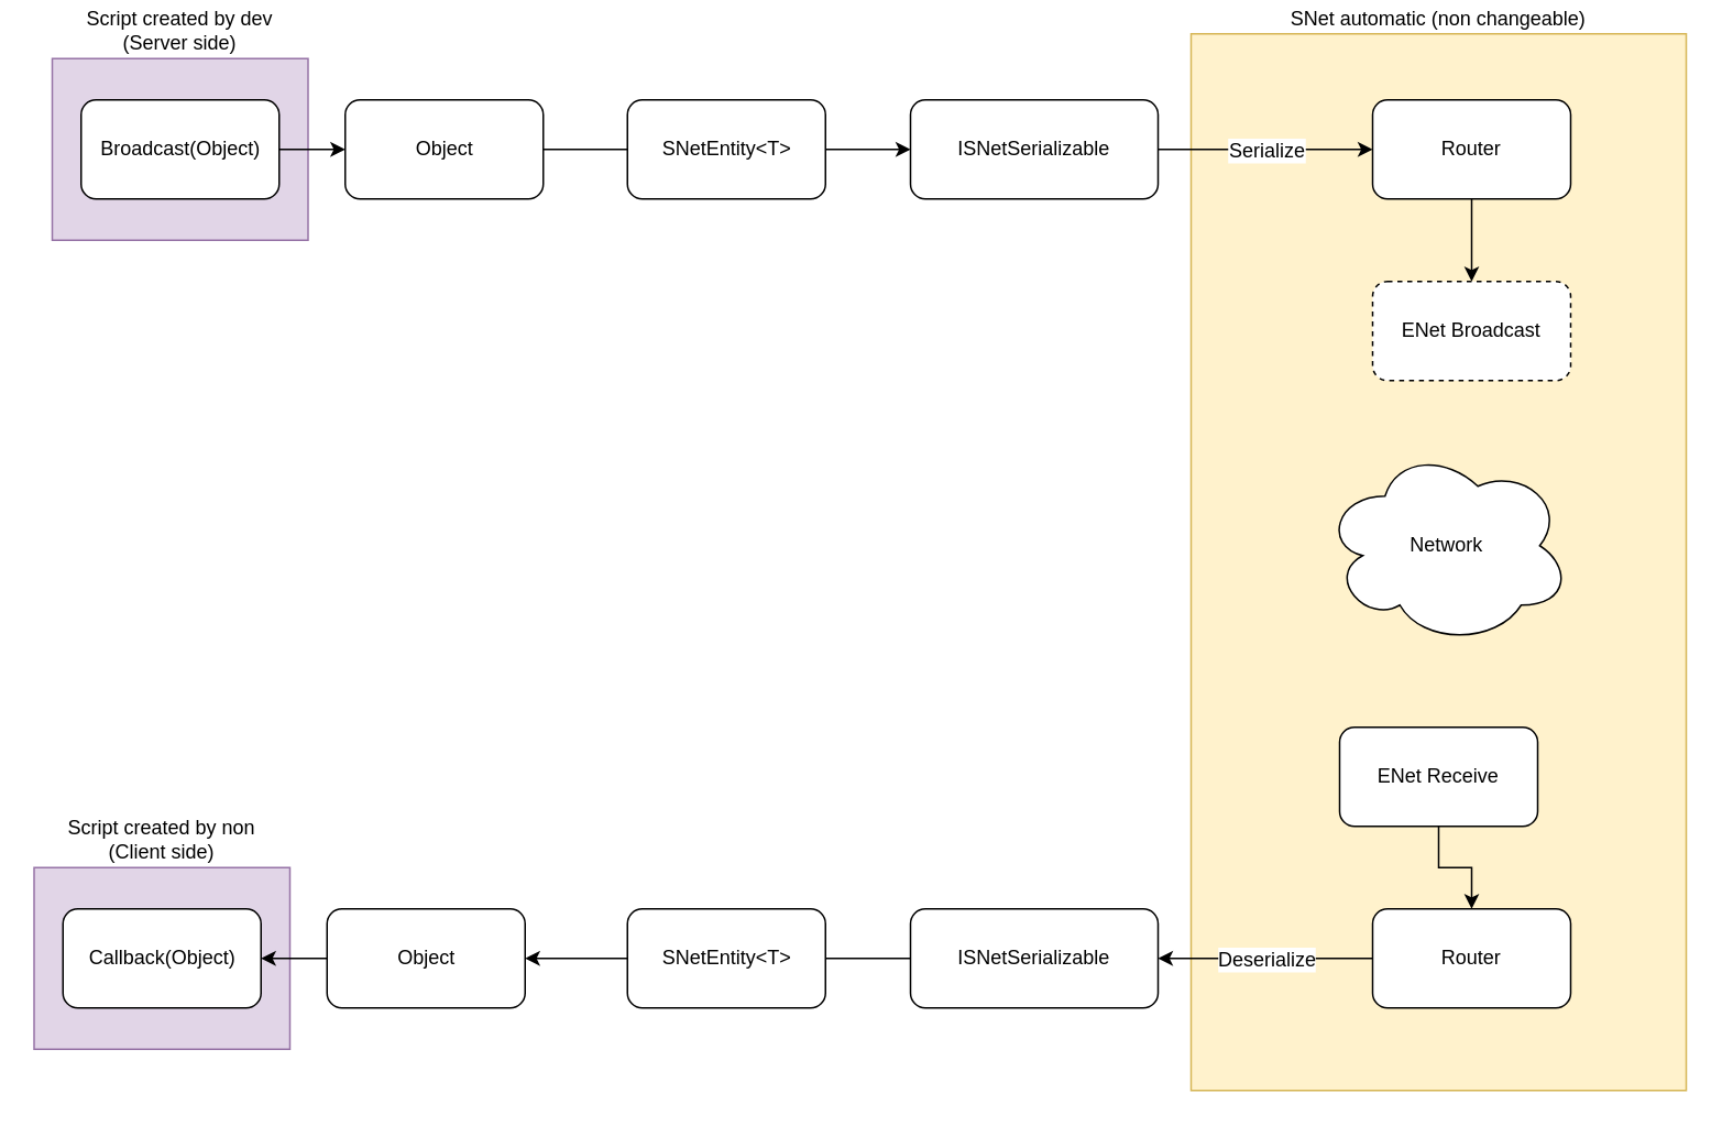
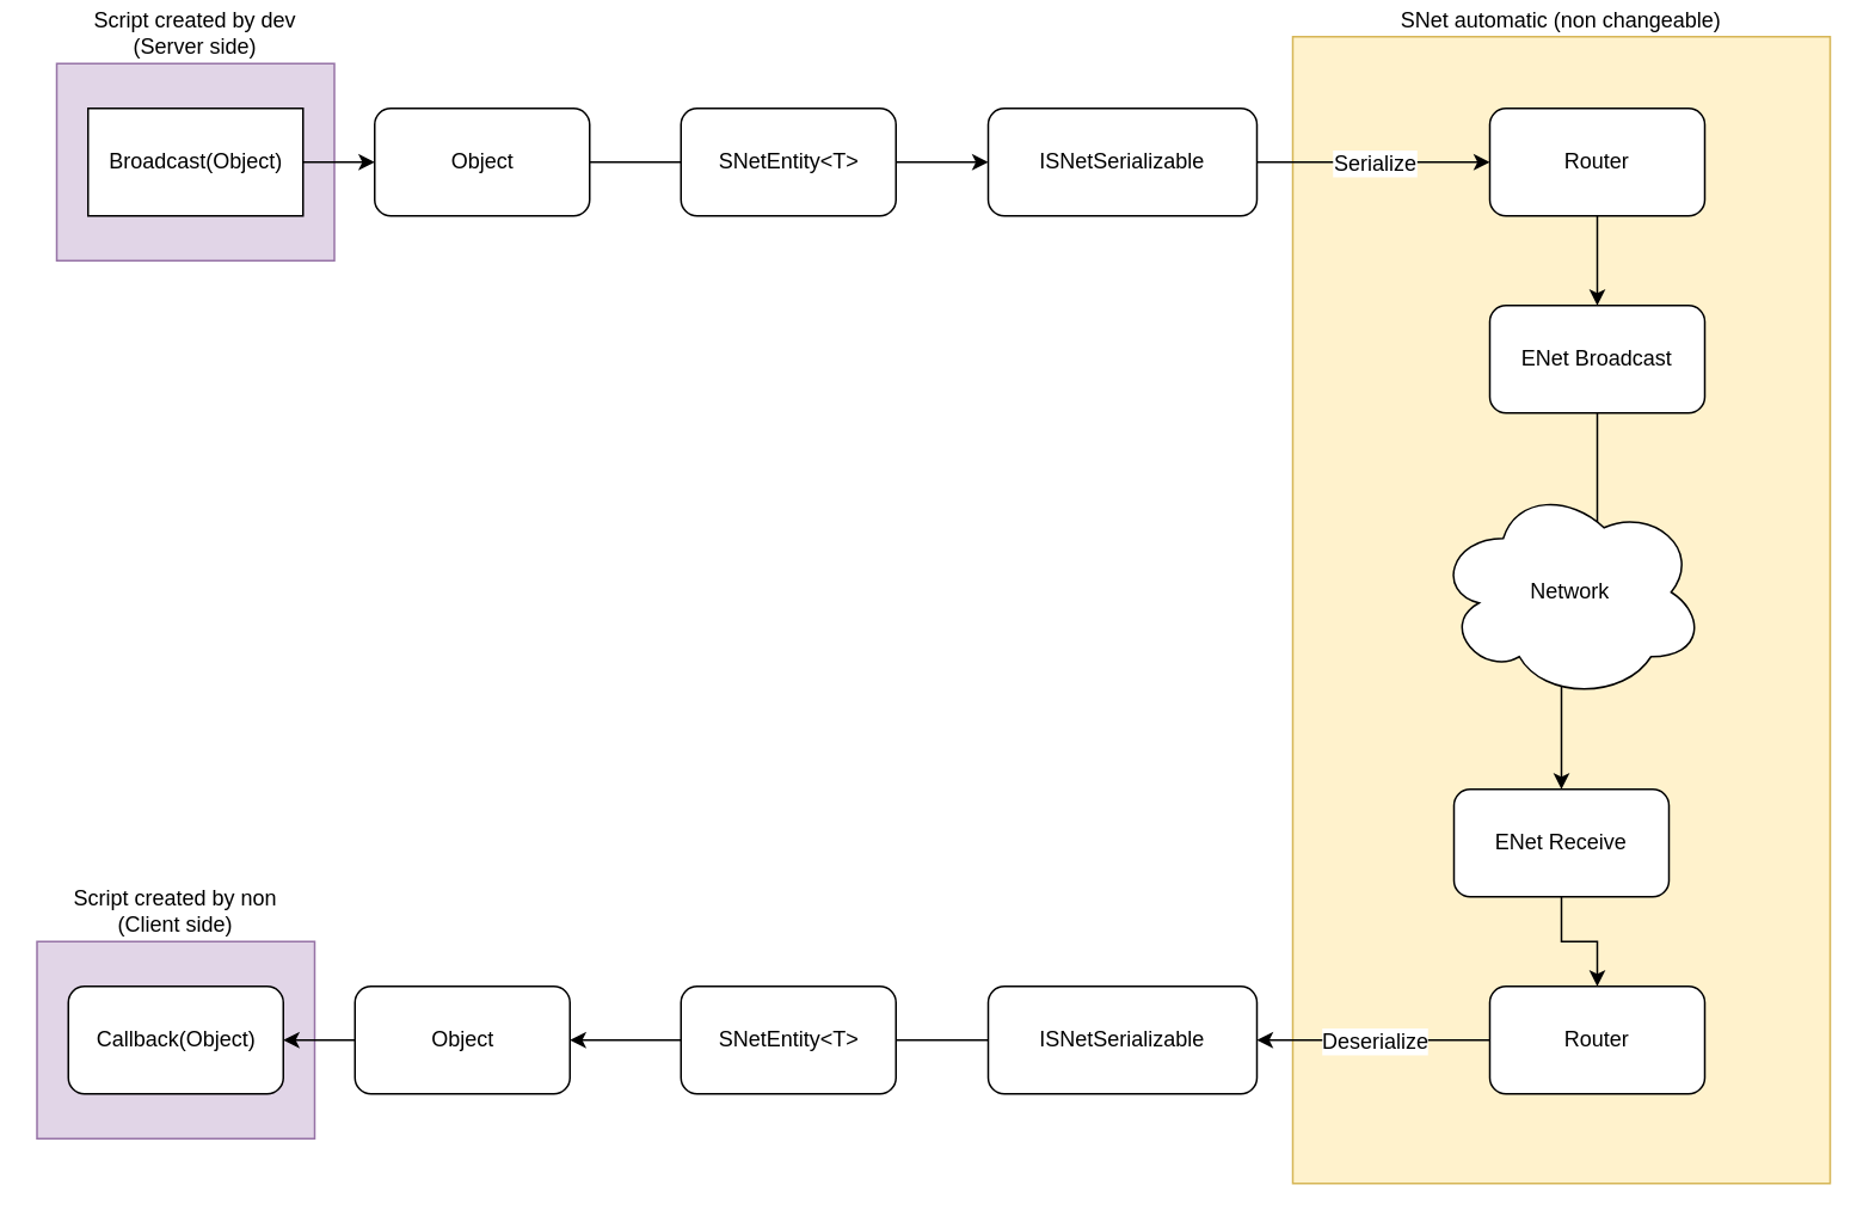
  <mxCell id="0" />
  <mxCell id="1" parent="0" />
  <mxCell id="2" value="Script created by non&lt;br&gt;(Client side)" style="rounded=0;whiteSpace=wrap;html=1;align=center;labelPosition=center;verticalLabelPosition=top;verticalAlign=bottom;fillColor=#e1d5e7;strokeColor=#9673a6;" vertex="1" parent="1"><mxGeometry x="20" y="525" width="155" height="110" as="geometry" /></mxCell>
  <mxCell id="3" value="Script created by dev (Server side)" style="rounded=0;whiteSpace=wrap;html=1;align=center;labelPosition=center;verticalLabelPosition=top;verticalAlign=bottom;fillColor=#e1d5e7;strokeColor=#9673a6;" vertex="1" parent="1"><mxGeometry x="31" y="35" width="155" height="110" as="geometry" /></mxCell>
  <mxCell id="4" value="SNet automatic (non changeable)" style="rounded=0;whiteSpace=wrap;html=1;align=center;fillColor=#fff2cc;strokeColor=#d6b656;labelPosition=center;verticalLabelPosition=top;verticalAlign=bottom;" vertex="1" parent="1"><mxGeometry x="721" y="20" width="300" height="640" as="geometry" /></mxCell>
  <mxCell id="5" style="edgeStyle=orthogonalEdgeStyle;rounded=0;orthogonalLoop=1;jettySize=auto;html=1;" edge="1" parent="1" source="6" target="8"><mxGeometry relative="1" as="geometry" /></mxCell>
- <mxCell id="6" value="Broadcast(Object)" style="rounded=1;whiteSpace=wrap;html=1;" vertex="1" parent="1"><mxGeometry x="48.5" y="60" width="120" height="60" as="geometry" /></mxCell>
+ <mxCell id="6" value="Broadcast(Object)" style="whiteSpace=wrap;html=1;rounded=0;" vertex="1" parent="1"><mxGeometry x="48.5" y="60" width="120" height="60" as="geometry" /></mxCell>
  <mxCell id="7" style="edgeStyle=orthogonalEdgeStyle;rounded=0;orthogonalLoop=1;jettySize=auto;html=1;" edge="1" parent="1" source="8" target="11"><mxGeometry relative="1" as="geometry"><mxPoint x="368.5" y="90" as="targetPoint" /></mxGeometry></mxCell>
  <mxCell id="8" value="Object" style="rounded=1;whiteSpace=wrap;html=1;" vertex="1" parent="1"><mxGeometry x="208.5" y="60" width="120" height="60" as="geometry" /></mxCell>
  <mxCell id="9" style="edgeStyle=orthogonalEdgeStyle;rounded=0;orthogonalLoop=1;jettySize=auto;html=1;" edge="1" parent="1" source="11" target="13"><mxGeometry relative="1" as="geometry" /></mxCell>
  <mxCell id="10" value="Serialize" style="text;html=1;resizable=0;points=[];align=center;verticalAlign=middle;labelBackgroundColor=#ffffff;" vertex="1" connectable="0" parent="9"><mxGeometry x="-0.191" y="-1" relative="1" as="geometry"><mxPoint x="12" y="-1" as="offset" /></mxGeometry></mxCell>
  <mxCell id="11" value="ISNetSerializable" style="rounded=1;whiteSpace=wrap;html=1;" vertex="1" parent="1"><mxGeometry x="551" y="60" width="150" height="60" as="geometry" /></mxCell>
  <mxCell id="12" style="edgeStyle=orthogonalEdgeStyle;rounded=0;orthogonalLoop=1;jettySize=auto;html=1;" edge="1" parent="1" source="13" target="15"><mxGeometry relative="1" as="geometry" /></mxCell>
  <mxCell id="13" value="Router" style="rounded=1;whiteSpace=wrap;html=1;" vertex="1" parent="1"><mxGeometry x="831" y="60" width="120" height="60" as="geometry" /></mxCell>
- <mxCell id="15" value="ENet Broadcast" style="rounded=1;whiteSpace=wrap;html=1;align=center;dashed=1;" vertex="1" parent="1"><mxGeometry x="831" y="170" width="120" height="60" as="geometry" /></mxCell>
+ <mxCell id="14" style="edgeStyle=orthogonalEdgeStyle;rounded=0;orthogonalLoop=1;jettySize=auto;html=1;" edge="1" parent="1" source="15" target="18"><mxGeometry relative="1" as="geometry" /></mxCell>
+ <mxCell id="15" value="ENet Broadcast" style="rounded=1;whiteSpace=wrap;html=1;align=center;" vertex="1" parent="1"><mxGeometry x="831" y="170" width="120" height="60" as="geometry" /></mxCell>
  <mxCell id="16" value="Network" style="ellipse;shape=cloud;whiteSpace=wrap;html=1;align=center;" vertex="1" parent="1"><mxGeometry x="801" y="270" width="150" height="120" as="geometry" /></mxCell>
  <mxCell id="17" style="edgeStyle=orthogonalEdgeStyle;rounded=0;orthogonalLoop=1;jettySize=auto;html=1;" edge="1" parent="1" source="18" target="21"><mxGeometry relative="1" as="geometry" /></mxCell>
  <mxCell id="18" value="ENet Receive" style="rounded=1;whiteSpace=wrap;html=1;align=center;" vertex="1" parent="1"><mxGeometry x="811" y="440" width="120" height="60" as="geometry" /></mxCell>
  <mxCell id="19" style="edgeStyle=orthogonalEdgeStyle;rounded=0;orthogonalLoop=1;jettySize=auto;html=1;" edge="1" parent="1" source="21" target="23"><mxGeometry relative="1" as="geometry" /></mxCell>
  <mxCell id="20" value="Deserialize" style="text;html=1;resizable=0;points=[];align=center;verticalAlign=middle;labelBackgroundColor=#ffffff;" vertex="1" connectable="0" parent="19"><mxGeometry x="0.194" relative="1" as="geometry"><mxPoint x="13" as="offset" /></mxGeometry></mxCell>
  <mxCell id="21" value="Router" style="rounded=1;whiteSpace=wrap;html=1;align=center;" vertex="1" parent="1"><mxGeometry x="831" y="550" width="120" height="60" as="geometry" /></mxCell>
  <mxCell id="22" style="edgeStyle=orthogonalEdgeStyle;rounded=0;orthogonalLoop=1;jettySize=auto;html=1;" edge="1" parent="1" source="23" target="25"><mxGeometry relative="1" as="geometry" /></mxCell>
  <mxCell id="23" value="ISNetSerializable" style="rounded=1;whiteSpace=wrap;html=1;" vertex="1" parent="1"><mxGeometry x="551" y="550" width="150" height="60" as="geometry" /></mxCell>
  <mxCell id="24" style="edgeStyle=orthogonalEdgeStyle;rounded=0;orthogonalLoop=1;jettySize=auto;html=1;" edge="1" parent="1" source="25" target="26"><mxGeometry relative="1" as="geometry" /></mxCell>
  <mxCell id="25" value="Object" style="rounded=1;whiteSpace=wrap;html=1;" vertex="1" parent="1"><mxGeometry x="197.5" y="550" width="120" height="60" as="geometry" /></mxCell>
  <mxCell id="26" value="Callback(Object)" style="rounded=1;whiteSpace=wrap;html=1;" vertex="1" parent="1"><mxGeometry x="37.5" y="550" width="120" height="60" as="geometry" /></mxCell>
  <mxCell id="27" value="SNetEntity&amp;lt;T&amp;gt;" style="rounded=1;whiteSpace=wrap;html=1;align=center;" vertex="1" parent="1"><mxGeometry x="379.5" y="60" width="120" height="60" as="geometry" /></mxCell>
  <mxCell id="28" value="SNetEntity&amp;lt;T&amp;gt;" style="rounded=1;whiteSpace=wrap;html=1;align=center;" vertex="1" parent="1"><mxGeometry x="379.5" y="550" width="120" height="60" as="geometry" /></mxCell>
